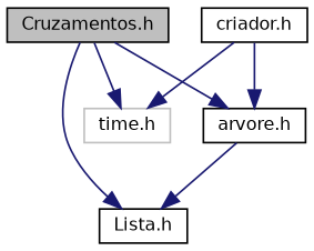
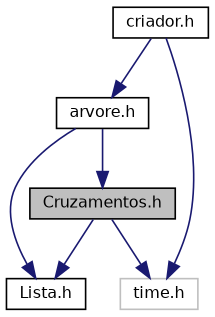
  digraph {
    fontname="DejaVu Sans"
    node [color=black fillcolor=white fontname="DejaVu Sans" fontsize=10 shape=record style=filled]
    edge [color=midnightblue fontname="DejaVu Sans" fontsize=10 labelfontname=Helvetica labelfontsize=10 style=solid]
    n1 [fillcolor=grey75 fontcolor=black height=0.2 label="Cruzamentos.h" width=0.4]
    n2 [height=0.2 label="arvore.h" width=0.4]
    n3 [height=0.2 label="Lista.h" width=0.4]
    n4 [color=grey75 height=0.2 label="time.h" width=0.4]
    n5 [height=0.2 label="criador.h" width=0.4]
-   n1 -> n2
+   n2 -> n1
    n1 -> n3
    n1 -> n4
    n2 -> n3
    n5 -> n2
    n5 -> n4
  }
